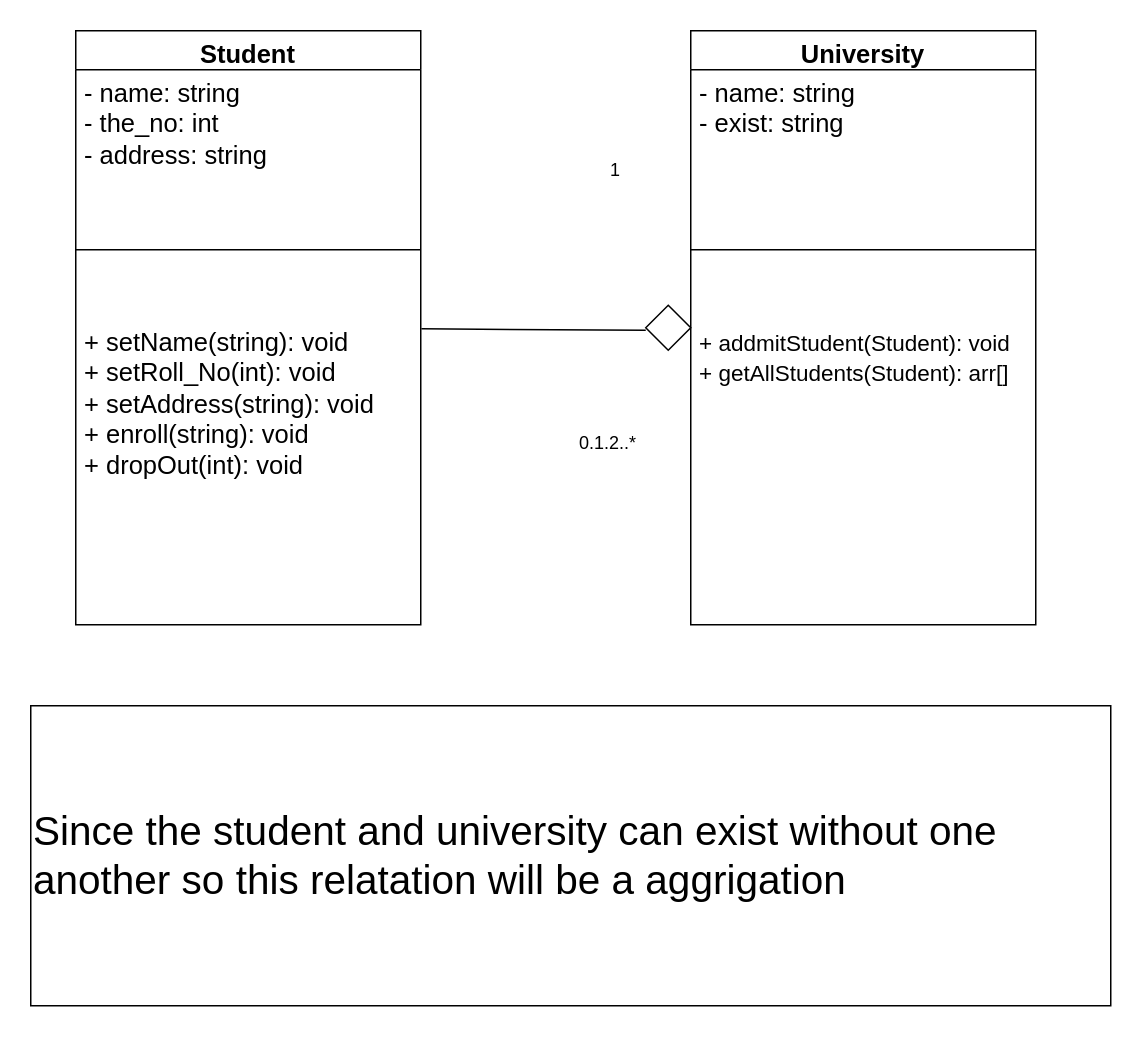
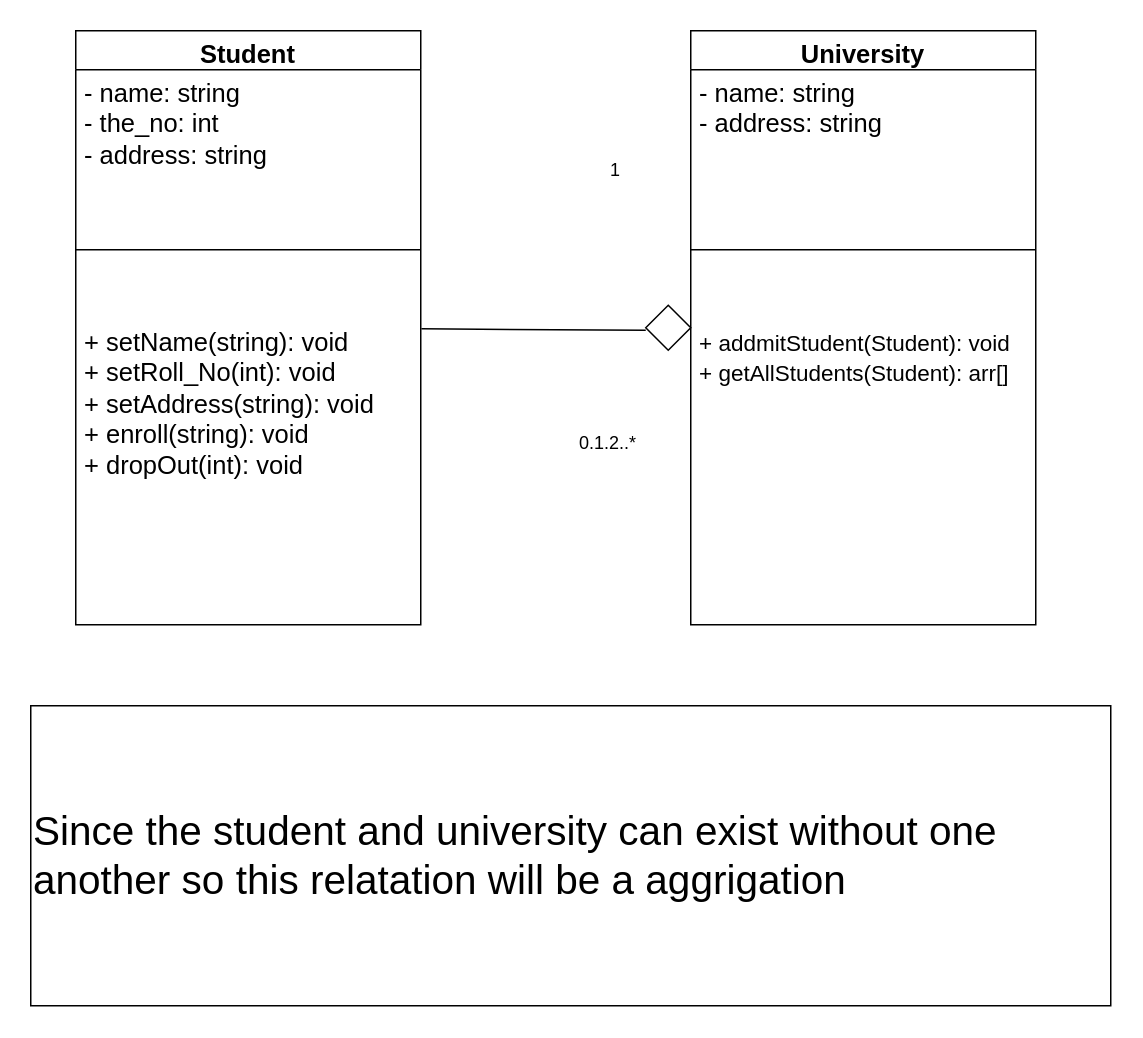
  <mxCell id="0" />
  <mxCell id="1" parent="0" />
  <mxCell id="2" value="Student" style="swimlane;fontStyle=1;align=center;verticalAlign=top;childLayout=stackLayout;horizontal=1;startSize=26;horizontalStack=0;resizeParent=1;resizeParentMax=0;resizeLast=0;collapsible=1;marginBottom=0;whiteSpace=wrap;html=1;fontSize=17;" parent="1" vertex="1"><mxGeometry x="50" y="20" width="230" height="396" as="geometry" /></mxCell>
  <mxCell id="3" value="- name: string&lt;div&gt;- the_no: int&lt;/div&gt;&lt;div&gt;- address: string&lt;/div&gt;&lt;div&gt;&lt;br&gt;&lt;/div&gt;" style="text;strokeColor=none;fillColor=none;align=left;verticalAlign=top;spacingLeft=4;spacingRight=4;overflow=hidden;rotatable=0;points=[[0,0.5],[1,0.5]];portConstraint=eastwest;whiteSpace=wrap;html=1;fontSize=17;" parent="2" vertex="1"><mxGeometry y="26" width="230" height="74" as="geometry" /></mxCell>
  <mxCell id="4" value="" style="line;strokeWidth=1;fillColor=none;align=left;verticalAlign=middle;spacingTop=-1;spacingLeft=3;spacingRight=3;rotatable=0;labelPosition=right;points=[];portConstraint=eastwest;strokeColor=inherit;fontSize=17;" parent="2" vertex="1"><mxGeometry y="100" width="230" height="92" as="geometry" /></mxCell>
  <mxCell id="5" value="+ setName(string): void&lt;div&gt;+ setRoll_No(int): void&lt;/div&gt;&lt;div&gt;+ setAddress(string): void&lt;/div&gt;&lt;div&gt;+ enroll(string): void&lt;div&gt;+ dropOut(int): void&lt;br&gt;&lt;/div&gt;&lt;/div&gt;" style="text;strokeColor=none;fillColor=none;align=left;verticalAlign=top;spacingLeft=4;spacingRight=4;overflow=hidden;rotatable=0;points=[[0,0.5],[1,0.5]];portConstraint=eastwest;whiteSpace=wrap;html=1;fontSize=17;" parent="2" vertex="1"><mxGeometry y="192" width="230" height="204" as="geometry" /></mxCell>
  <mxCell id="6" value="University" style="swimlane;fontStyle=1;align=center;verticalAlign=top;childLayout=stackLayout;horizontal=1;startSize=26;horizontalStack=0;resizeParent=1;resizeParentMax=0;resizeLast=0;collapsible=1;marginBottom=0;whiteSpace=wrap;html=1;fontSize=17;" vertex="1" parent="1"><mxGeometry x="460" y="20" width="230" height="396" as="geometry" /></mxCell>
- <mxCell id="7" value="- name: string&lt;div&gt;- exist: string&lt;/div&gt;&lt;div&gt;&lt;br&gt;&lt;/div&gt;" style="text;strokeColor=none;fillColor=none;align=left;verticalAlign=top;spacingLeft=4;spacingRight=4;overflow=hidden;rotatable=0;points=[[0,0.5],[1,0.5]];portConstraint=eastwest;whiteSpace=wrap;html=1;fontSize=17;" vertex="1" parent="6"><mxGeometry y="26" width="230" height="74" as="geometry" /></mxCell>
+ <mxCell id="7" value="- name: string&lt;div&gt;- address: string&lt;/div&gt;&lt;div&gt;&lt;br&gt;&lt;/div&gt;" style="text;strokeColor=none;fillColor=none;align=left;verticalAlign=top;spacingLeft=4;spacingRight=4;overflow=hidden;rotatable=0;points=[[0,0.5],[1,0.5]];portConstraint=eastwest;whiteSpace=wrap;html=1;fontSize=17;" vertex="1" parent="6"><mxGeometry y="26" width="230" height="74" as="geometry" /></mxCell>
  <mxCell id="8" value="" style="line;strokeWidth=1;fillColor=none;align=left;verticalAlign=middle;spacingTop=-1;spacingLeft=3;spacingRight=3;rotatable=0;labelPosition=right;points=[];portConstraint=eastwest;strokeColor=inherit;fontSize=17;" vertex="1" parent="6"><mxGeometry y="100" width="230" height="92" as="geometry" /></mxCell>
  <mxCell id="9" value="&lt;font style=&quot;font-size: 15px;&quot;&gt;+ addmitStudent(Student): void&lt;/font&gt;&lt;div&gt;&lt;font style=&quot;font-size: 15px;&quot;&gt;+ getAllStudents(Student): arr[]&lt;/font&gt;&lt;/div&gt;" style="text;strokeColor=none;fillColor=none;align=left;verticalAlign=top;spacingLeft=4;spacingRight=4;overflow=hidden;rotatable=0;points=[[0,0.5],[1,0.5]];portConstraint=eastwest;whiteSpace=wrap;html=1;fontSize=17;" vertex="1" parent="6"><mxGeometry y="192" width="230" height="204" as="geometry" /></mxCell>
  <mxCell id="10" value="" style="rhombus;whiteSpace=wrap;html=1;fillColor=#FFFFFF;" vertex="1" parent="1"><mxGeometry x="430" y="203" width="30" height="30" as="geometry" /></mxCell>
  <mxCell id="11" value="" style="endArrow=none;html=1;rounded=0;exitX=1.002;exitY=0.033;exitDx=0;exitDy=0;exitPerimeter=0;" edge="1" parent="1" source="5"><mxGeometry width="50" height="50" relative="1" as="geometry"><mxPoint x="293" y="220" as="sourcePoint" /><mxPoint x="430" y="219.66" as="targetPoint" /></mxGeometry></mxCell>
  <mxCell id="12" value="&lt;font style=&quot;font-size: 27px;&quot;&gt;Since the student and university can exist without one another so this relatation will be a aggrigation&amp;nbsp;&lt;/font&gt;" style="whiteSpace=wrap;html=1;align=left;fillColor=#FFFFFF;" vertex="1" parent="1"><mxGeometry x="20" y="470" width="720" height="200" as="geometry" /></mxCell>
  <mxCell id="13" value="0.1.2..*" style="text;strokeColor=none;align=center;fillColor=none;html=1;verticalAlign=middle;whiteSpace=wrap;rounded=0;" vertex="1" parent="1"><mxGeometry x="375" y="280" width="60" height="30" as="geometry" /></mxCell>
  <mxCell id="14" value="1" style="text;strokeColor=none;align=center;fillColor=none;html=1;verticalAlign=middle;whiteSpace=wrap;rounded=0;" vertex="1" parent="1"><mxGeometry x="380" y="98" width="60" height="30" as="geometry" /></mxCell>
